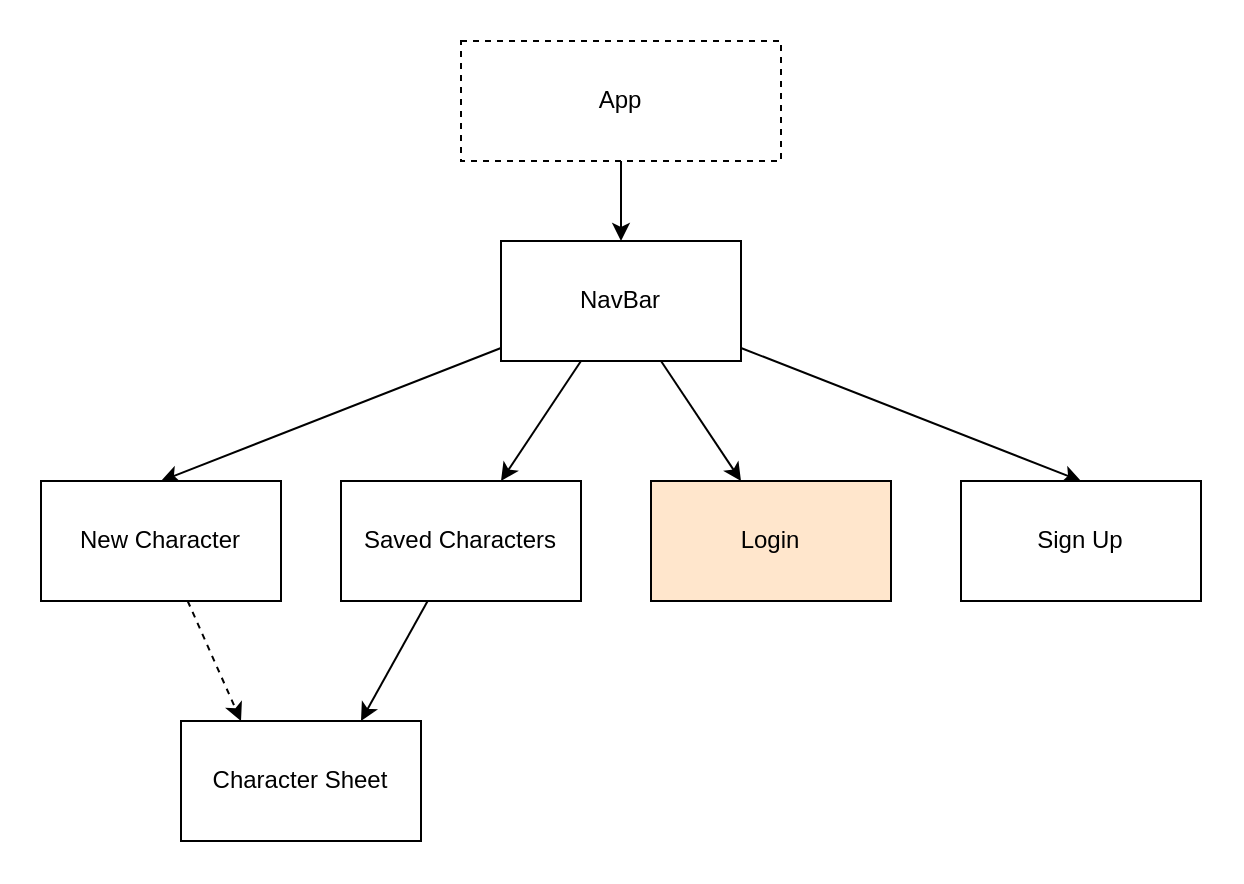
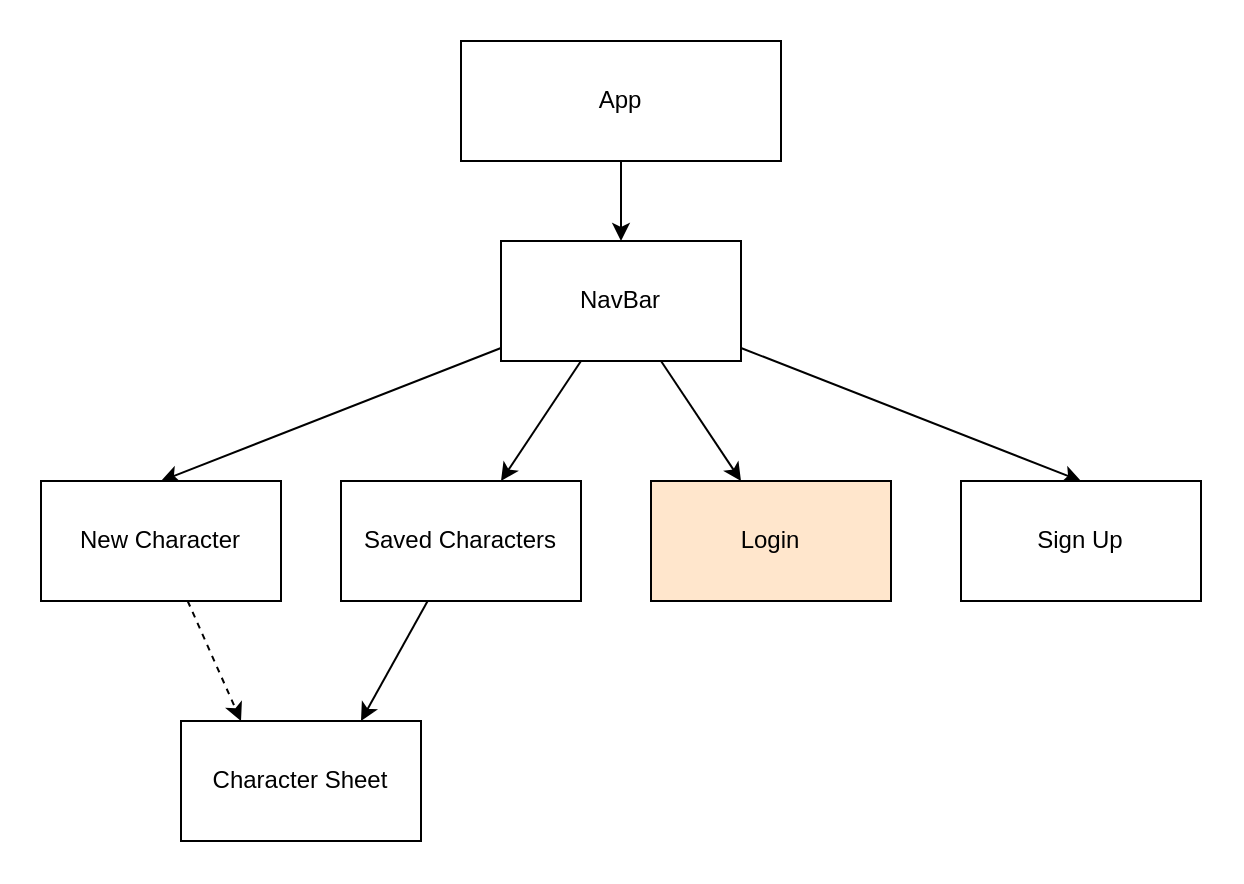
  <mxCell id="0" />
  <mxCell id="1" parent="0" />
  <mxCell id="2" style="edgeStyle=none;html=1;exitX=0.5;exitY=1;exitDx=0;exitDy=0;entryX=0.5;entryY=0;entryDx=0;entryDy=0;" parent="1" source="3" target="8" edge="1"><mxGeometry relative="1" as="geometry" /></mxCell>
- <mxCell id="3" value="App" style="rounded=0;whiteSpace=wrap;html=1;dashed=1;" parent="1" vertex="1"><mxGeometry x="230" y="20" width="160" height="60" as="geometry" /></mxCell>
+ <mxCell id="3" value="App" style="rounded=0;whiteSpace=wrap;html=1;" parent="1" vertex="1"><mxGeometry x="230" y="20" width="160" height="60" as="geometry" /></mxCell>
  <mxCell id="4" style="edgeStyle=none;html=1;entryX=0.5;entryY=0;entryDx=0;entryDy=0;" parent="1" source="8" target="14" edge="1"><mxGeometry relative="1" as="geometry" /></mxCell>
  <mxCell id="5" style="edgeStyle=none;html=1;" parent="1" source="8" target="10" edge="1"><mxGeometry relative="1" as="geometry" /></mxCell>
  <mxCell id="6" style="edgeStyle=none;html=1;entryX=0.375;entryY=0;entryDx=0;entryDy=0;entryPerimeter=0;" parent="1" source="8" target="11" edge="1"><mxGeometry relative="1" as="geometry" /></mxCell>
  <mxCell id="7" style="edgeStyle=none;html=1;entryX=0.5;entryY=0;entryDx=0;entryDy=0;" parent="1" source="8" target="12" edge="1"><mxGeometry relative="1" as="geometry" /></mxCell>
  <mxCell id="8" value="NavBar" style="rounded=0;whiteSpace=wrap;html=1;" parent="1" vertex="1"><mxGeometry x="250" y="120" width="120" height="60" as="geometry" /></mxCell>
  <mxCell id="9" style="edgeStyle=none;html=1;entryX=0.75;entryY=0;entryDx=0;entryDy=0;" parent="1" source="10" target="15" edge="1"><mxGeometry relative="1" as="geometry" /></mxCell>
  <mxCell id="10" value="Saved Characters" style="rounded=0;whiteSpace=wrap;html=1;" parent="1" vertex="1"><mxGeometry x="170" y="240" width="120" height="60" as="geometry" /></mxCell>
  <mxCell id="11" value="Login" style="rounded=0;whiteSpace=wrap;html=1;fillColor=#ffe6cc;" parent="1" vertex="1"><mxGeometry x="325" y="240" width="120" height="60" as="geometry" /></mxCell>
  <mxCell id="12" value="Sign Up" style="rounded=0;whiteSpace=wrap;html=1;" parent="1" vertex="1"><mxGeometry x="480" y="240" width="120" height="60" as="geometry" /></mxCell>
  <mxCell id="13" style="edgeStyle=none;html=1;entryX=0.25;entryY=0;entryDx=0;entryDy=0;dashed=1;" parent="1" source="14" target="15" edge="1"><mxGeometry relative="1" as="geometry" /></mxCell>
  <mxCell id="14" value="New Character" style="rounded=0;whiteSpace=wrap;html=1;" parent="1" vertex="1"><mxGeometry x="20" y="240" width="120" height="60" as="geometry" /></mxCell>
  <mxCell id="15" value="Character Sheet" style="rounded=0;whiteSpace=wrap;html=1;" parent="1" vertex="1"><mxGeometry x="90" y="360" width="120" height="60" as="geometry" /></mxCell>
